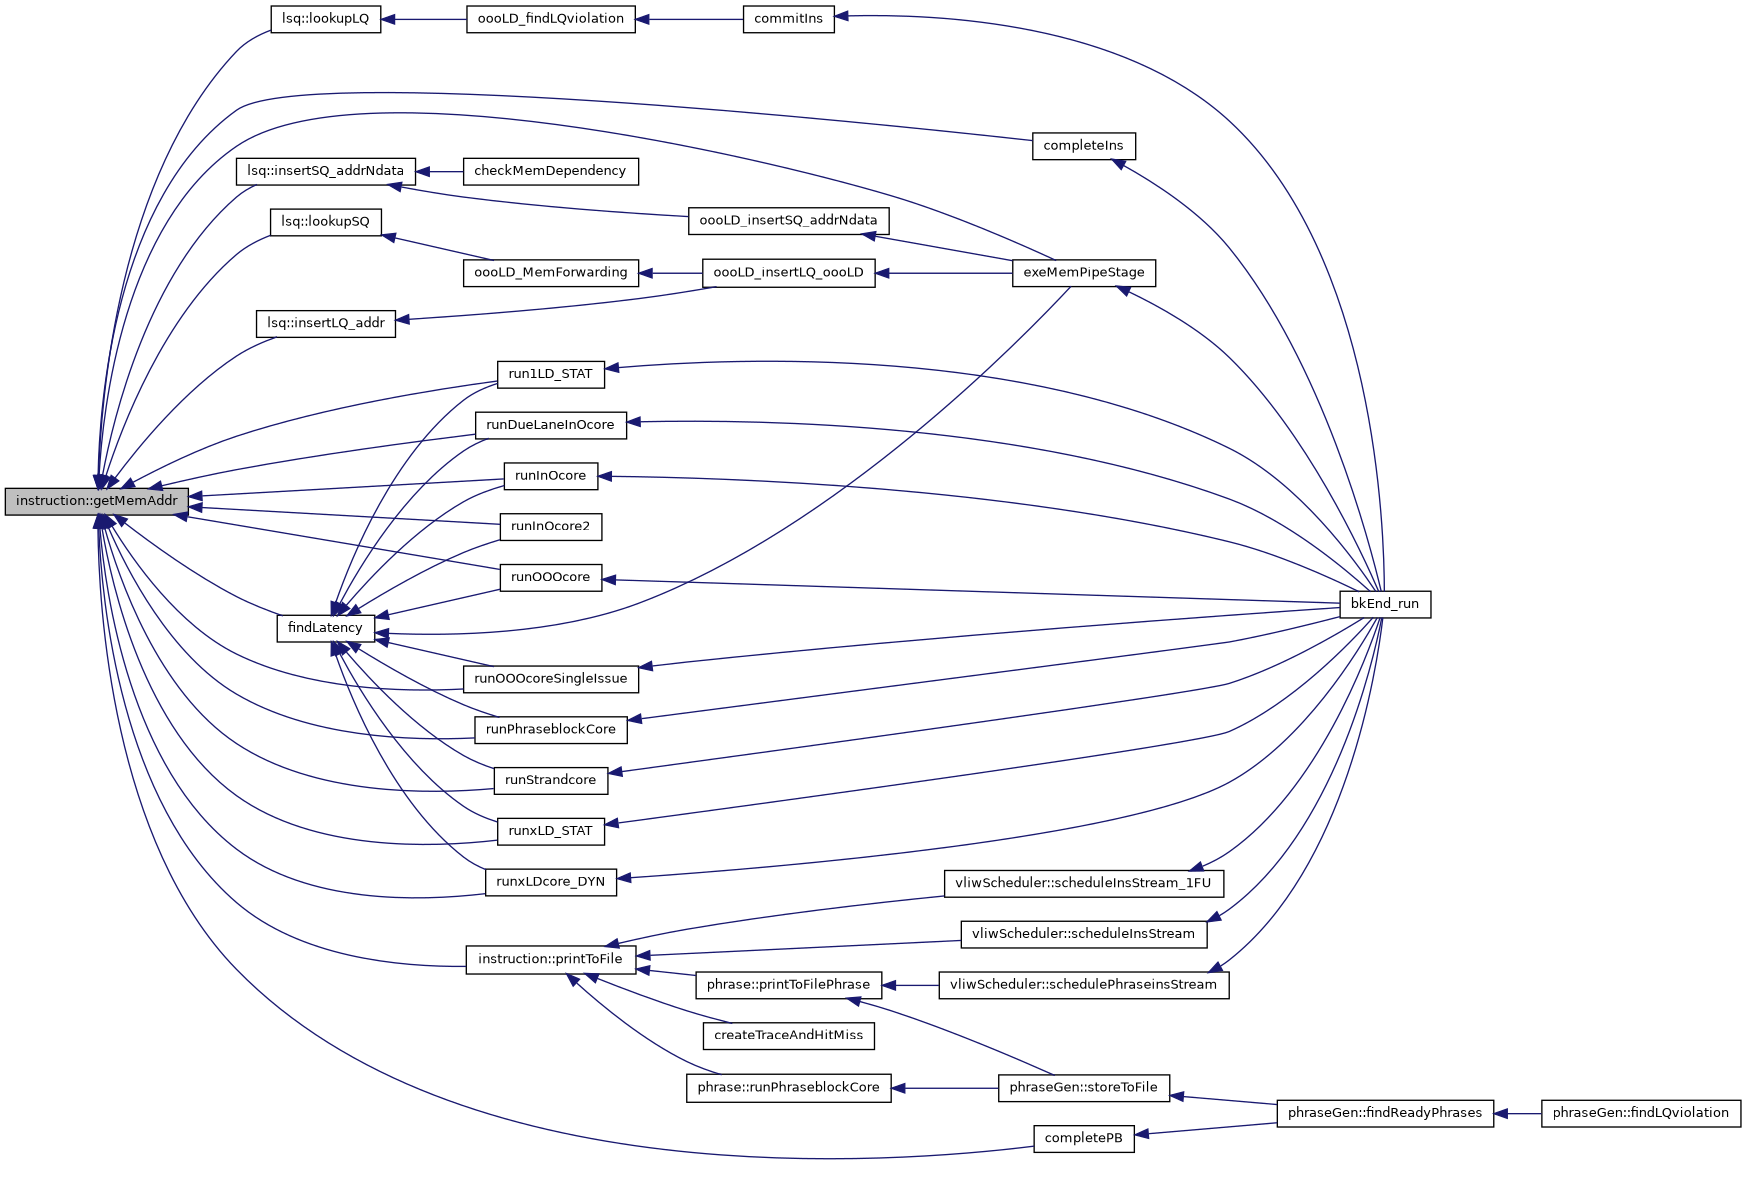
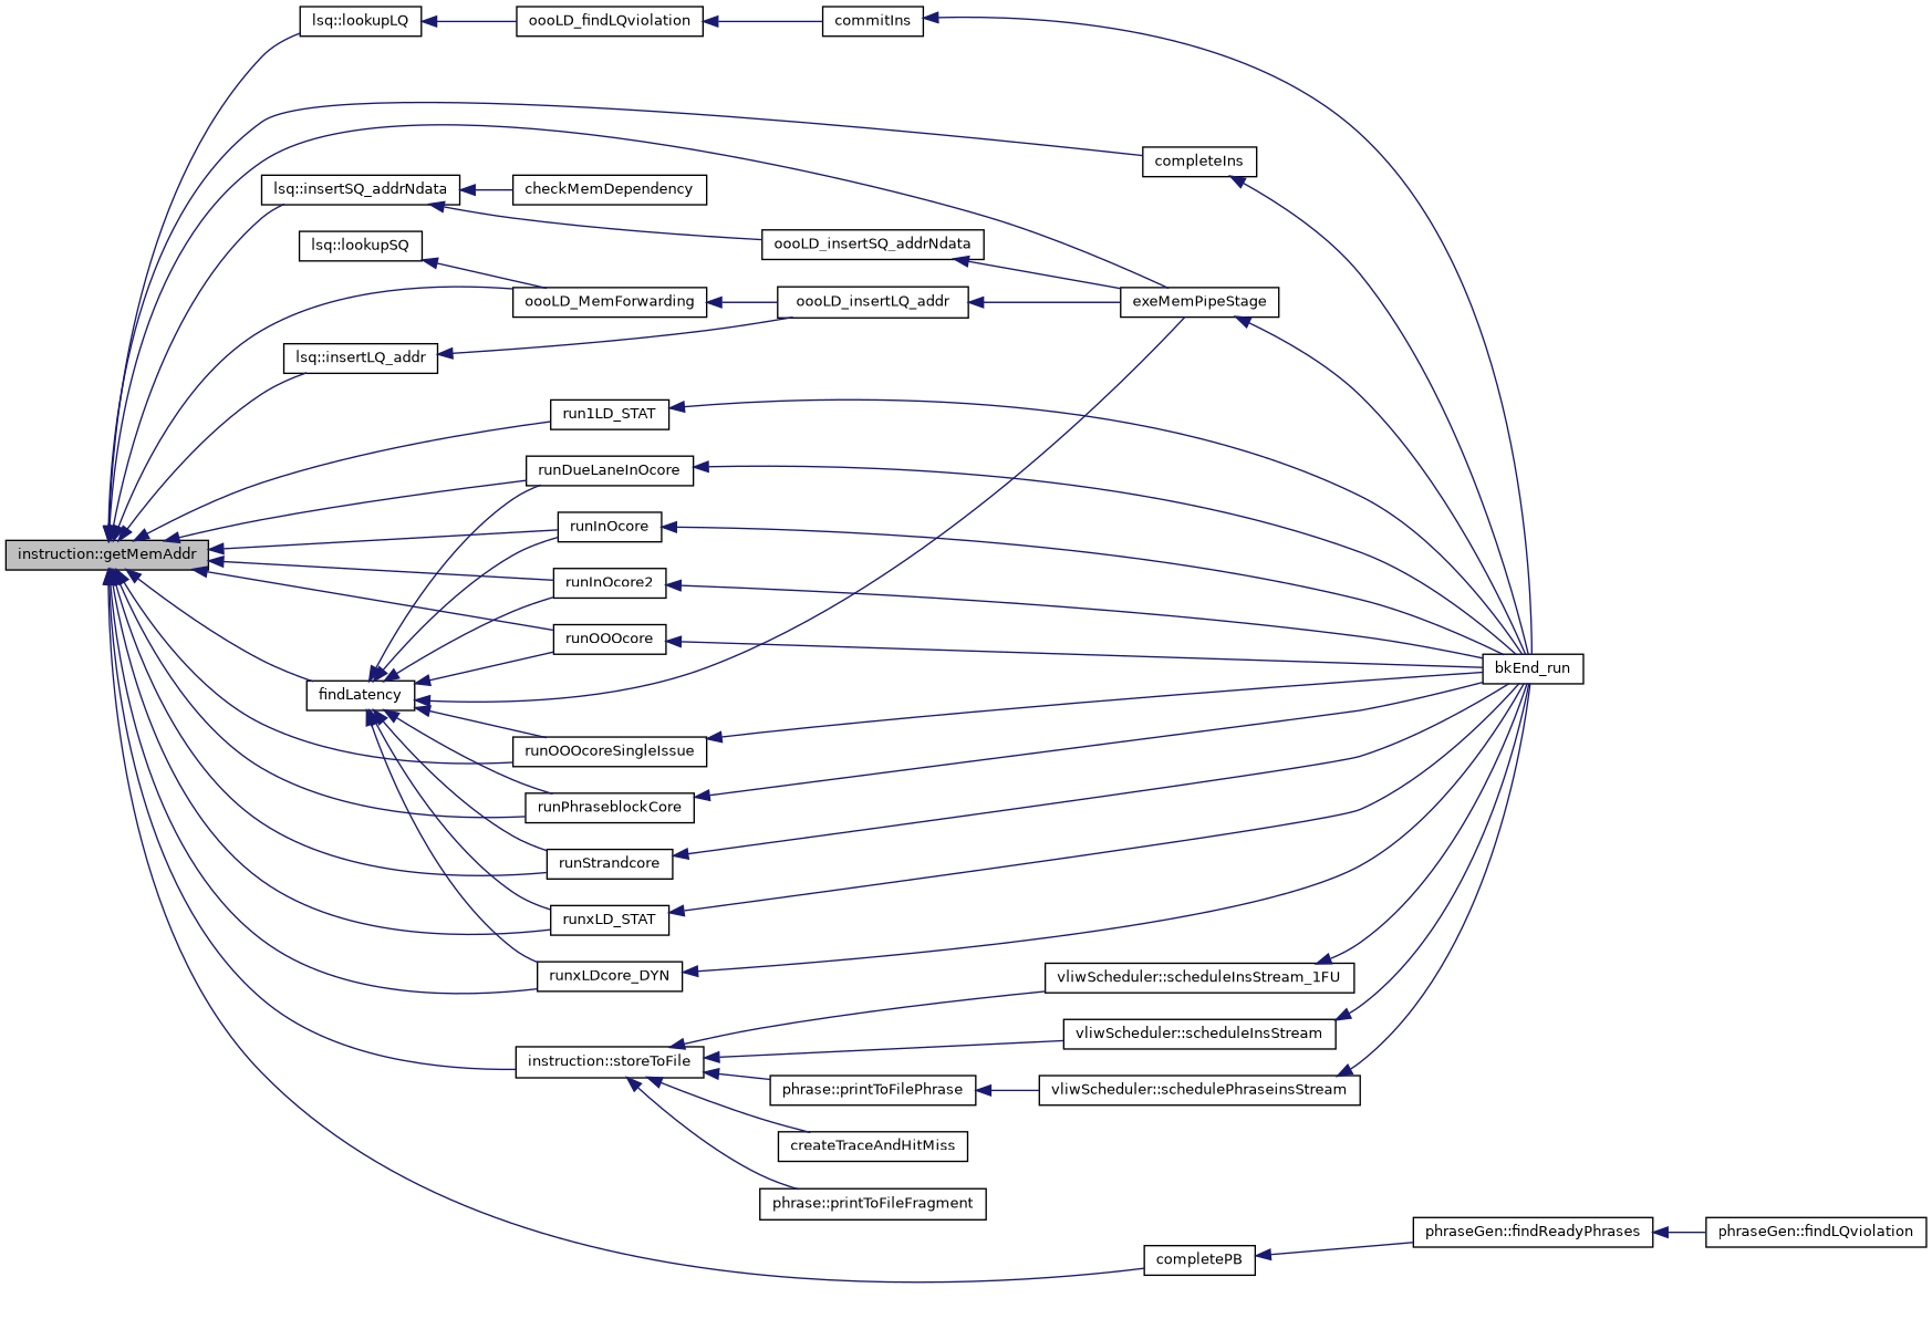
  digraph {
    rankdir=LR
    node [color=black fillcolor=white fontname=Helvetica fontsize=10 shape=record style=filled]
    edge [color=midnightblue dir=back fontname=Helvetica fontsize=10 labelfontname=Helvetica labelfontsize=10 style=solid]
    n1 [fillcolor=grey75 fontcolor=black height=0.2 label="instruction::getMemAddr" width=0.4]
    n2 [height=0.2 label=completeIns width=0.4]
    n3 [height=0.2 label=completePB width=0.4]
    n4 [height=0.2 label=exeMemPipeStage width=0.4]
    n5 [height=0.2 label=findLatency width=0.4]
    n6 [height=0.2 label=run1LD_STAT width=0.4]
    n7 [height=0.2 label=runDueLaneInOcore width=0.4]
    n8 [height=0.2 label=runInOcore width=0.4]
    n9 [height=0.2 label=runInOcore2 width=0.4]
    n10 [height=0.2 label=runOOOcore width=0.4]
    n11 [height=0.2 label=runOOOcoreSingleIssue width=0.4]
    n12 [height=0.2 label=runPhraseblockCore width=0.4]
    n13 [height=0.2 label=runStrandcore width=0.4]
    n14 [height=0.2 label=runxLD_STAT width=0.4]
    n15 [height=0.2 label=runxLDcore_DYN width=0.4]
    n16 [height=0.2 label="lsq::insertLQ_addr" width=0.4]
    n17 [height=0.2 label="lsq::insertSQ_addrNdata" width=0.4]
    n18 [height=0.2 label="lsq::lookupLQ" width=0.4]
    n19 [height=0.2 label="lsq::lookupSQ" width=0.4]
-   n20 [height=0.2 label="instruction::printToFile" width=0.4]
+   n20 [height=0.2 label="instruction::storeToFile" width=0.4]
    n21 [height=0.2 label=checkMemDependency width=0.4]
    n22 [height=0.2 label=bkEnd_run width=0.4]
    n23 [height=0.2 label="phraseGen::findReadyPhrases" width=0.4]
-   n24 [height=0.2 label=oooLD_insertLQ_oooLD width=0.4]
+   n24 [height=0.2 label=oooLD_insertLQ_addr width=0.4]
    n25 [height=0.2 label=oooLD_insertSQ_addrNdata width=0.4]
    n26 [height=0.2 label=oooLD_findLQviolation width=0.4]
    n27 [height=0.2 label=oooLD_MemForwarding width=0.4]
    n28 [height=0.2 label=createTraceAndHitMiss width=0.4]
-   n29 [height=0.2 label="phrase::runPhraseblockCore" width=0.4]
+   n29 [height=0.2 label="phrase::printToFileFragment" width=0.4]
    n30 [height=0.2 label="phrase::printToFilePhrase" width=0.4]
    n31 [height=0.2 label="vliwScheduler::scheduleInsStream" width=0.4]
    n32 [height=0.2 label="vliwScheduler::scheduleInsStream_1FU" width=0.4]
    n33 [height=0.2 label=commitIns width=0.4]
-   n34 [height=0.2 label="phraseGen::storeToFile" width=0.4]
    n35 [height=0.2 label="vliwScheduler::schedulePhraseinsStream" width=0.4]
    n36 [height=0.2 label="phraseGen::findLQviolation" width=0.4]
    n1 -> n2
    n1 -> n3
    n1 -> n4
    n1 -> n5
    n1 -> n6
    n1 -> n7
    n1 -> n8
    n1 -> n9
    n1 -> n10
    n1 -> n11
    n1 -> n12
    n1 -> n13
    n1 -> n14
    n1 -> n15
    n1 -> n16
    n1 -> n17
    n1 -> n18
-   n1 -> n19
+   n1 -> n27
    n1 -> n20
    n2 -> n22
    n3 -> n23
    n4 -> n22
    n5 -> n4
-   n5 -> n6
    n5 -> n7
    n5 -> n8
    n5 -> n9
    n5 -> n10
    n5 -> n11
    n5 -> n12
    n5 -> n13
    n5 -> n14
    n5 -> n15
    n6 -> n22
    n7 -> n22
    n8 -> n22
+   n9 -> n22
    n10 -> n22
    n11 -> n22
    n12 -> n22
    n13 -> n22
    n14 -> n22
    n15 -> n22
    n16 -> n24
    n17 -> n21
    n17 -> n25
    n18 -> n26
    n19 -> n27
    n20 -> n28
    n20 -> n29
    n20 -> n30
    n20 -> n31
    n20 -> n32
    n23 -> n36
    n24 -> n4
    n25 -> n4
    n26 -> n33
    n27 -> n24
-   n29 -> n34
-   n30 -> n34
    n30 -> n35
    n31 -> n22
    n32 -> n22
    n33 -> n22
-   n34 -> n23
    n35 -> n22
  }
